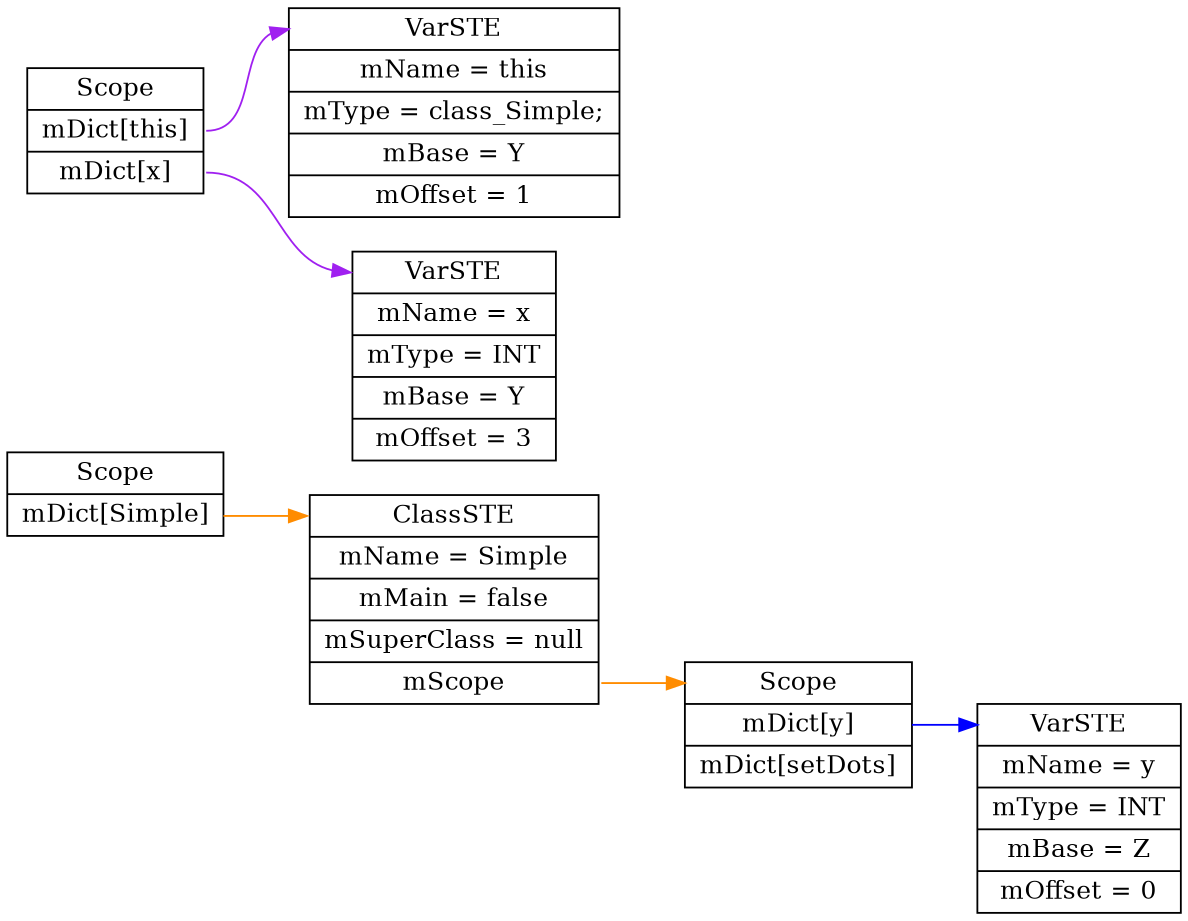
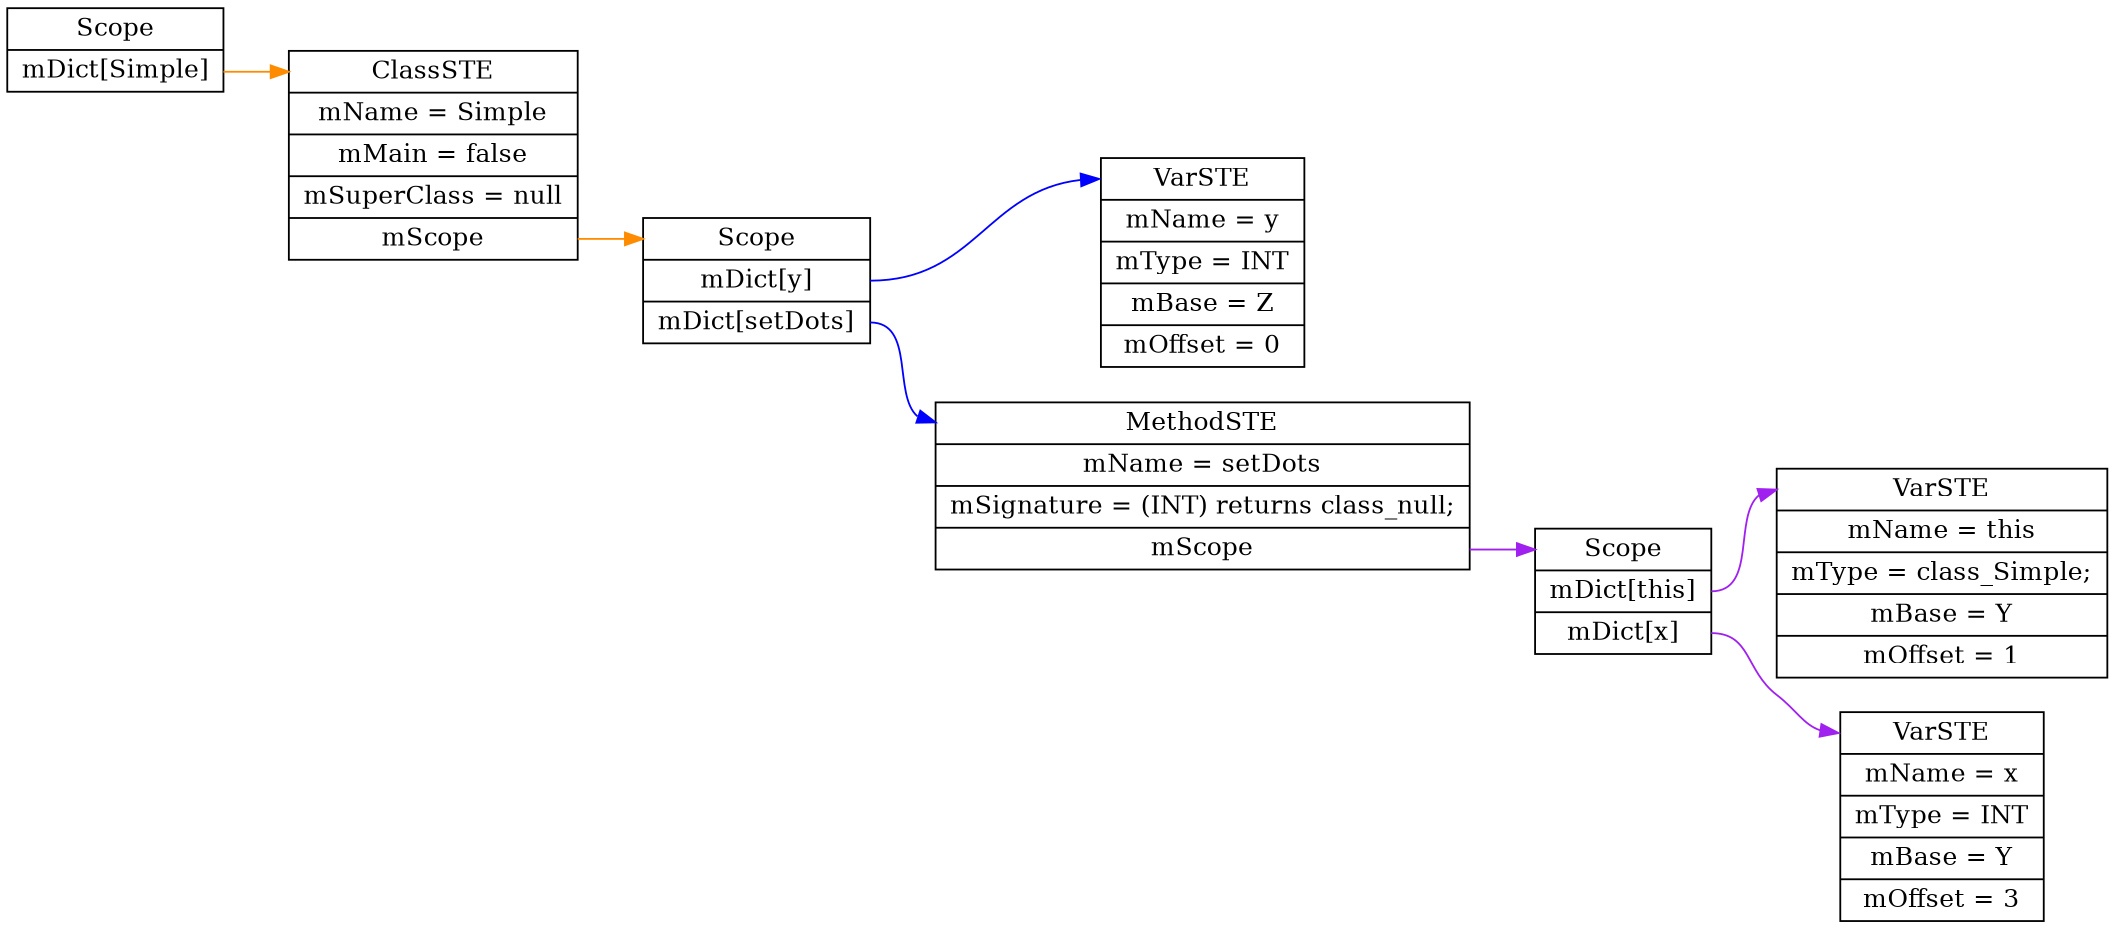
  digraph {
    rankdir=LR
    node [shape=record]
    edge [headport=f0 tailport=f1 color=purple]
    n1 [label=" <f0> Scope | <f1> mDict\[Simple\] "]
    n2 [label=" <f0> ClassSTE | <f1> mName = Simple| <f2> mMain = false| <f3> mSuperClass = null| <f4> mScope "]
    n3 [label=" <f0> Scope | <f1> mDict\[y\] | <f2> mDict\[setDots\] "]
    n4 [label=" <f0> VarSTE | <f1> mName = y| <f2> mType = INT| <f3> mBase = Z| <f4> mOffset = 0"]
+   n5 [label=" <f0> MethodSTE | <f1> mName = setDots| <f2> mSignature = (INT) returns class_null;| <f3> mScope "]
    n6 [label=" <f0> Scope | <f1> mDict\[this\] | <f2> mDict\[x\] "]
    n7 [label=" <f0> VarSTE | <f1> mName = this| <f2> mType = class_Simple;| <f3> mBase = Y| <f4> mOffset = 1"]
    n8 [label=" <f0> VarSTE | <f1> mName = x| <f2> mType = INT| <f3> mBase = Y| <f4> mOffset = 3"]
    n1 -> n2 [color=darkorange]
    n2 -> n3 [tailport=f4 color=darkorange]
    n3 -> n4 [color=blue]
+   n3 -> n5 [tailport=f2 color=blue]
+   n5 -> n6 [tailport=f3]
    n6 -> n7
    n6 -> n8 [tailport=f2]
  }
